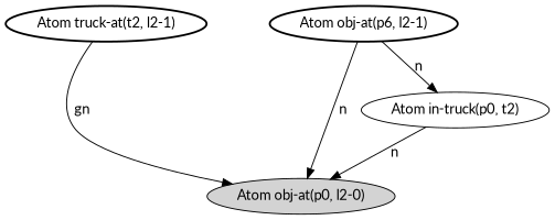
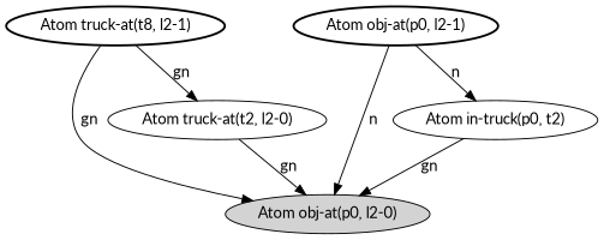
  digraph {
    fontname=Lato
    node [fontname=Lato]
    edge [fontname=Lato]
    n1 [label="Atom obj-at(p0, l2-0)" style=filled]
-   n3 [label="Atom truck-at(t2, l2-1)" style=bold]
+   n2 [label="Atom truck-at(t2, l2-0)"]
+   n3 [label="Atom truck-at(t8, l2-1)" style=bold]
    n4 [label="Atom in-truck(p0, t2)"]
-   n5 [label="Atom obj-at(p6, l2-1)" style=bold]
+   n5 [label="Atom obj-at(p0, l2-1)" style=bold]
+   n2 -> n1 [label=gn]
    n3 -> n1 [label=gn]
-   n4 -> n1 [label=n]
+   n3 -> n2 [label=gn]
+   n4 -> n1 [label=gn]
    n5 -> n1 [label=n]
    n5 -> n4 [label=n]
  }
